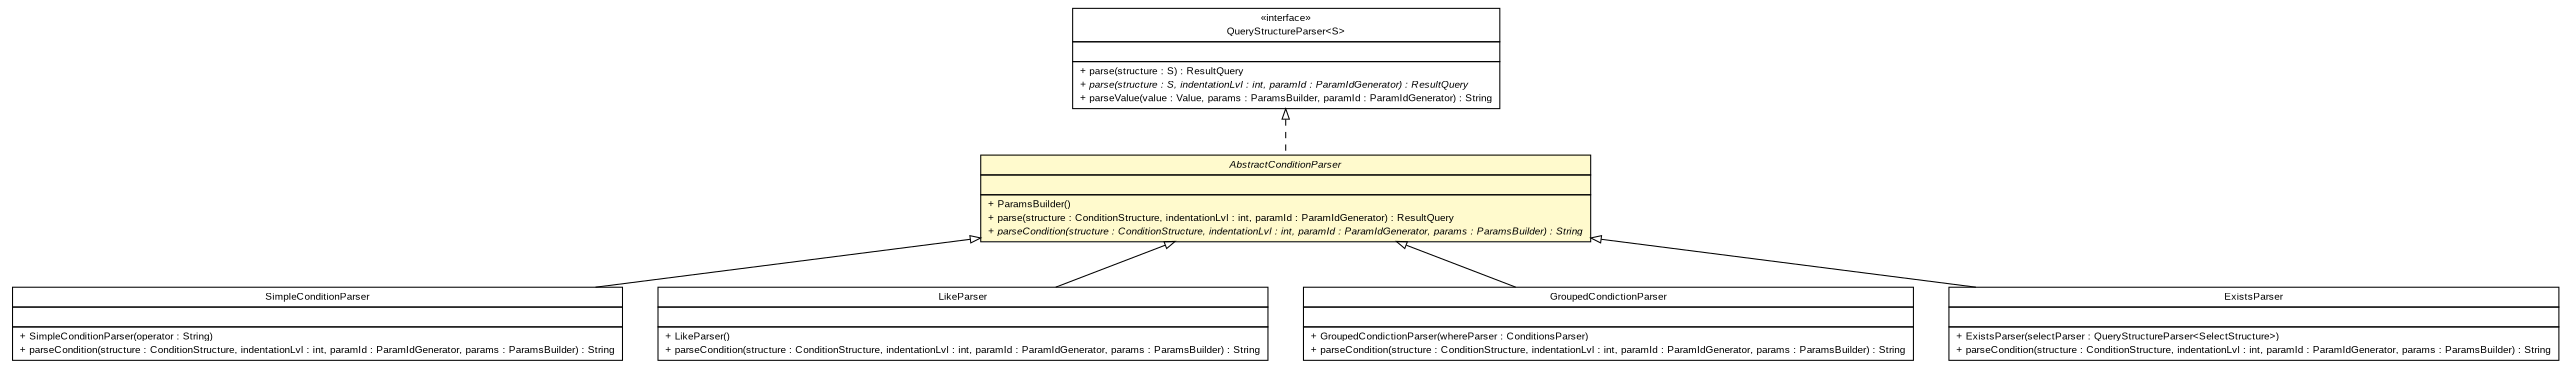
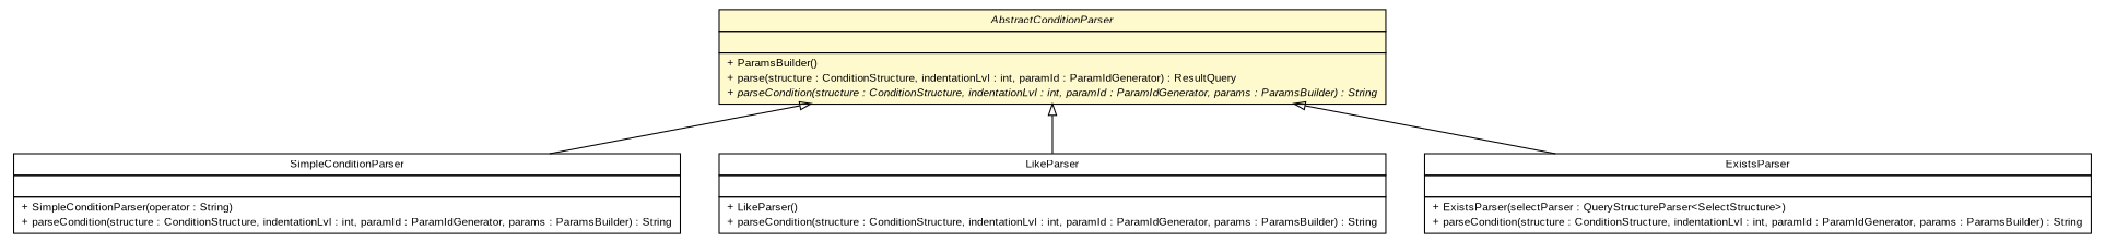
  digraph {
    nodesep=0.25
    ranksep=0.5
    node [fontcolor=black fontname=arial fontsize=10.0 shape=plaintext]
    edge [arrowtail=empty dir=back fontname=arial fontsize=10 headport=p labelfontname=arial labelfontsize=10 tailport=p]
-   n1 [label=<<table title="br.gov.to.sefaz.persistence.query.parser.QueryStructureParser" border="0" cellborder="1" cellspacing="0" cellpadding="2" port="p" href="../../QueryStructureParser.html"> 		<tr><td><table border="0" cellspacing="0" cellpadding="1"> <tr><td align="center" balign="center"> &#171;interface&#187; </td></tr> <tr><td align="center" balign="center"> QueryStructureParser&lt;S&gt; </td></tr> 		</table></td></tr> 		<tr><td><table border="0" cellspacing="0" cellpadding="1"> <tr><td align="left" balign="left">  </td></tr> 		</table></td></tr> 		<tr><td><table border="0" cellspacing="0" cellpadding="1"> <tr><td align="left" balign="left"> + parse(structure : S) : ResultQuery </td></tr> <tr><td align="left" balign="left"><font face="arial italic" point-size="10.0"> + parse(structure : S, indentationLvl : int, paramId : ParamIdGenerator) : ResultQuery </font></td></tr> <tr><td align="left" balign="left"> + parseValue(value : Value, params : ParamsBuilder, paramId : ParamIdGenerator) : String </td></tr> 		</table></td></tr> 		</table>>]
    n2 [label=<<table title="br.gov.to.sefaz.persistence.query.parser.where.conditions.AbstractConditionParser" border="0" cellborder="1" cellspacing="0" cellpadding="2" port="p" bgcolor="lemonChiffon" href="./AbstractConditionParser.html"> 		<tr><td><table border="0" cellspacing="0" cellpadding="1"> <tr><td align="center" balign="center"><font face="arial italic"> AbstractConditionParser </font></td></tr> 		</table></td></tr> 		<tr><td><table border="0" cellspacing="0" cellpadding="1"> <tr><td align="left" balign="left">  </td></tr> 		</table></td></tr> 		<tr><td><table border="0" cellspacing="0" cellpadding="1"> <tr><td align="left" balign="left"> + ParamsBuilder() </td></tr> <tr><td align="left" balign="left"> + parse(structure : ConditionStructure, indentationLvl : int, paramId : ParamIdGenerator) : ResultQuery </td></tr> <tr><td align="left" balign="left"><font face="arial italic" point-size="10.0"> + parseCondition(structure : ConditionStructure, indentationLvl : int, paramId : ParamIdGenerator, params : ParamsBuilder) : String </font></td></tr> 		</table></td></tr> 		</table>>]
    n3 [label=<<table title="br.gov.to.sefaz.persistence.query.parser.where.conditions.SimpleConditionParser" border="0" cellborder="1" cellspacing="0" cellpadding="2" port="p" href="./SimpleConditionParser.html"> 		<tr><td><table border="0" cellspacing="0" cellpadding="1"> <tr><td align="center" balign="center"> SimpleConditionParser </td></tr> 		</table></td></tr> 		<tr><td><table border="0" cellspacing="0" cellpadding="1"> <tr><td align="left" balign="left">  </td></tr> 		</table></td></tr> 		<tr><td><table border="0" cellspacing="0" cellpadding="1"> <tr><td align="left" balign="left"> + SimpleConditionParser(operator : String) </td></tr> <tr><td align="left" balign="left"> + parseCondition(structure : ConditionStructure, indentationLvl : int, paramId : ParamIdGenerator, params : ParamsBuilder) : String </td></tr> 		</table></td></tr> 		</table>>]
    n4 [label=<<table title="br.gov.to.sefaz.persistence.query.parser.where.conditions.LikeParser" border="0" cellborder="1" cellspacing="0" cellpadding="2" port="p" href="./LikeParser.html"> 		<tr><td><table border="0" cellspacing="0" cellpadding="1"> <tr><td align="center" balign="center"> LikeParser </td></tr> 		</table></td></tr> 		<tr><td><table border="0" cellspacing="0" cellpadding="1"> <tr><td align="left" balign="left">  </td></tr> 		</table></td></tr> 		<tr><td><table border="0" cellspacing="0" cellpadding="1"> <tr><td align="left" balign="left"> + LikeParser() </td></tr> <tr><td align="left" balign="left"> + parseCondition(structure : ConditionStructure, indentationLvl : int, paramId : ParamIdGenerator, params : ParamsBuilder) : String </td></tr> 		</table></td></tr> 		</table>>]
-   n5 [label=<<table title="br.gov.to.sefaz.persistence.query.parser.where.conditions.GroupedCondictionParser" border="0" cellborder="1" cellspacing="0" cellpadding="2" port="p" href="./GroupedCondictionParser.html"> 		<tr><td><table border="0" cellspacing="0" cellpadding="1"> <tr><td align="center" balign="center"> GroupedCondictionParser </td></tr> 		</table></td></tr> 		<tr><td><table border="0" cellspacing="0" cellpadding="1"> <tr><td align="left" balign="left">  </td></tr> 		</table></td></tr> 		<tr><td><table border="0" cellspacing="0" cellpadding="1"> <tr><td align="left" balign="left"> + GroupedCondictionParser(whereParser : ConditionsParser) </td></tr> <tr><td align="left" balign="left"> + parseCondition(structure : ConditionStructure, indentationLvl : int, paramId : ParamIdGenerator, params : ParamsBuilder) : String </td></tr> 		</table></td></tr> 		</table>>]
    n6 [label=<<table title="br.gov.to.sefaz.persistence.query.parser.where.conditions.ExistsParser" border="0" cellborder="1" cellspacing="0" cellpadding="2" port="p" href="./ExistsParser.html"> 		<tr><td><table border="0" cellspacing="0" cellpadding="1"> <tr><td align="center" balign="center"> ExistsParser </td></tr> 		</table></td></tr> 		<tr><td><table border="0" cellspacing="0" cellpadding="1"> <tr><td align="left" balign="left">  </td></tr> 		</table></td></tr> 		<tr><td><table border="0" cellspacing="0" cellpadding="1"> <tr><td align="left" balign="left"> + ExistsParser(selectParser : QueryStructureParser&lt;SelectStructure&gt;) </td></tr> <tr><td align="left" balign="left"> + parseCondition(structure : ConditionStructure, indentationLvl : int, paramId : ParamIdGenerator, params : ParamsBuilder) : String </td></tr> 		</table></td></tr> 		</table>>]
-   n1 -> n2 [style=dashed]
    n2 -> n3
    n2 -> n4
-   n2 -> n5
    n2 -> n6
  }
